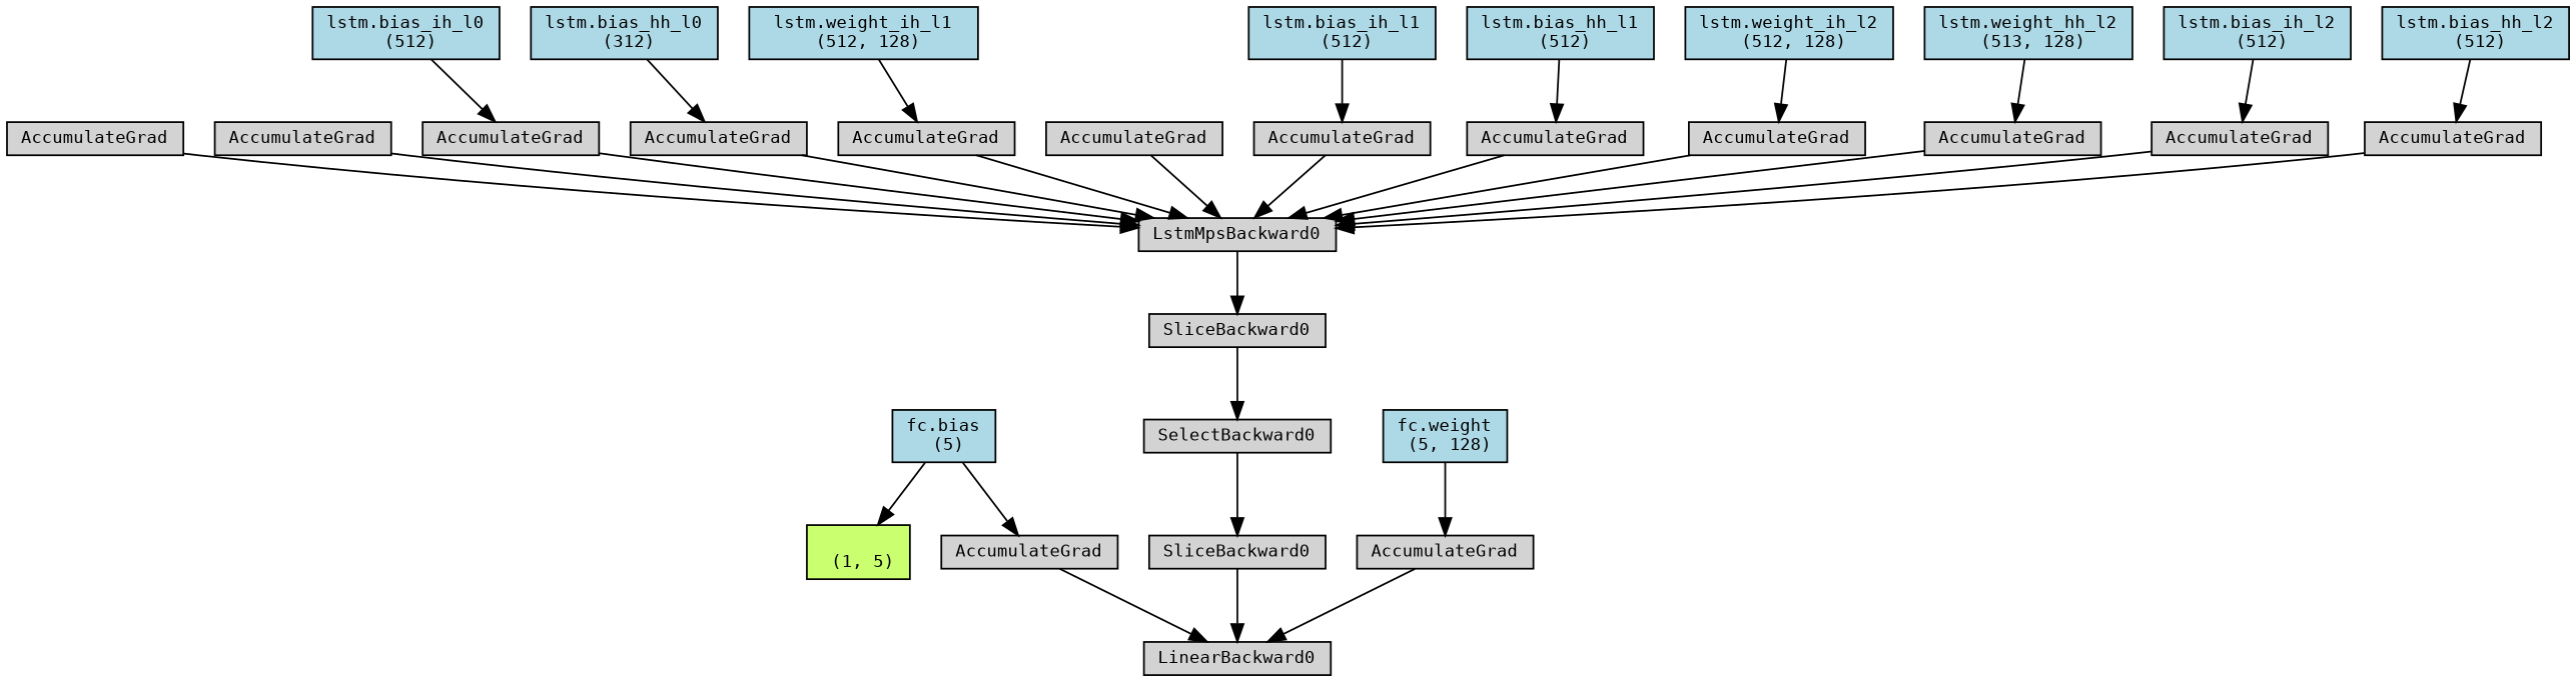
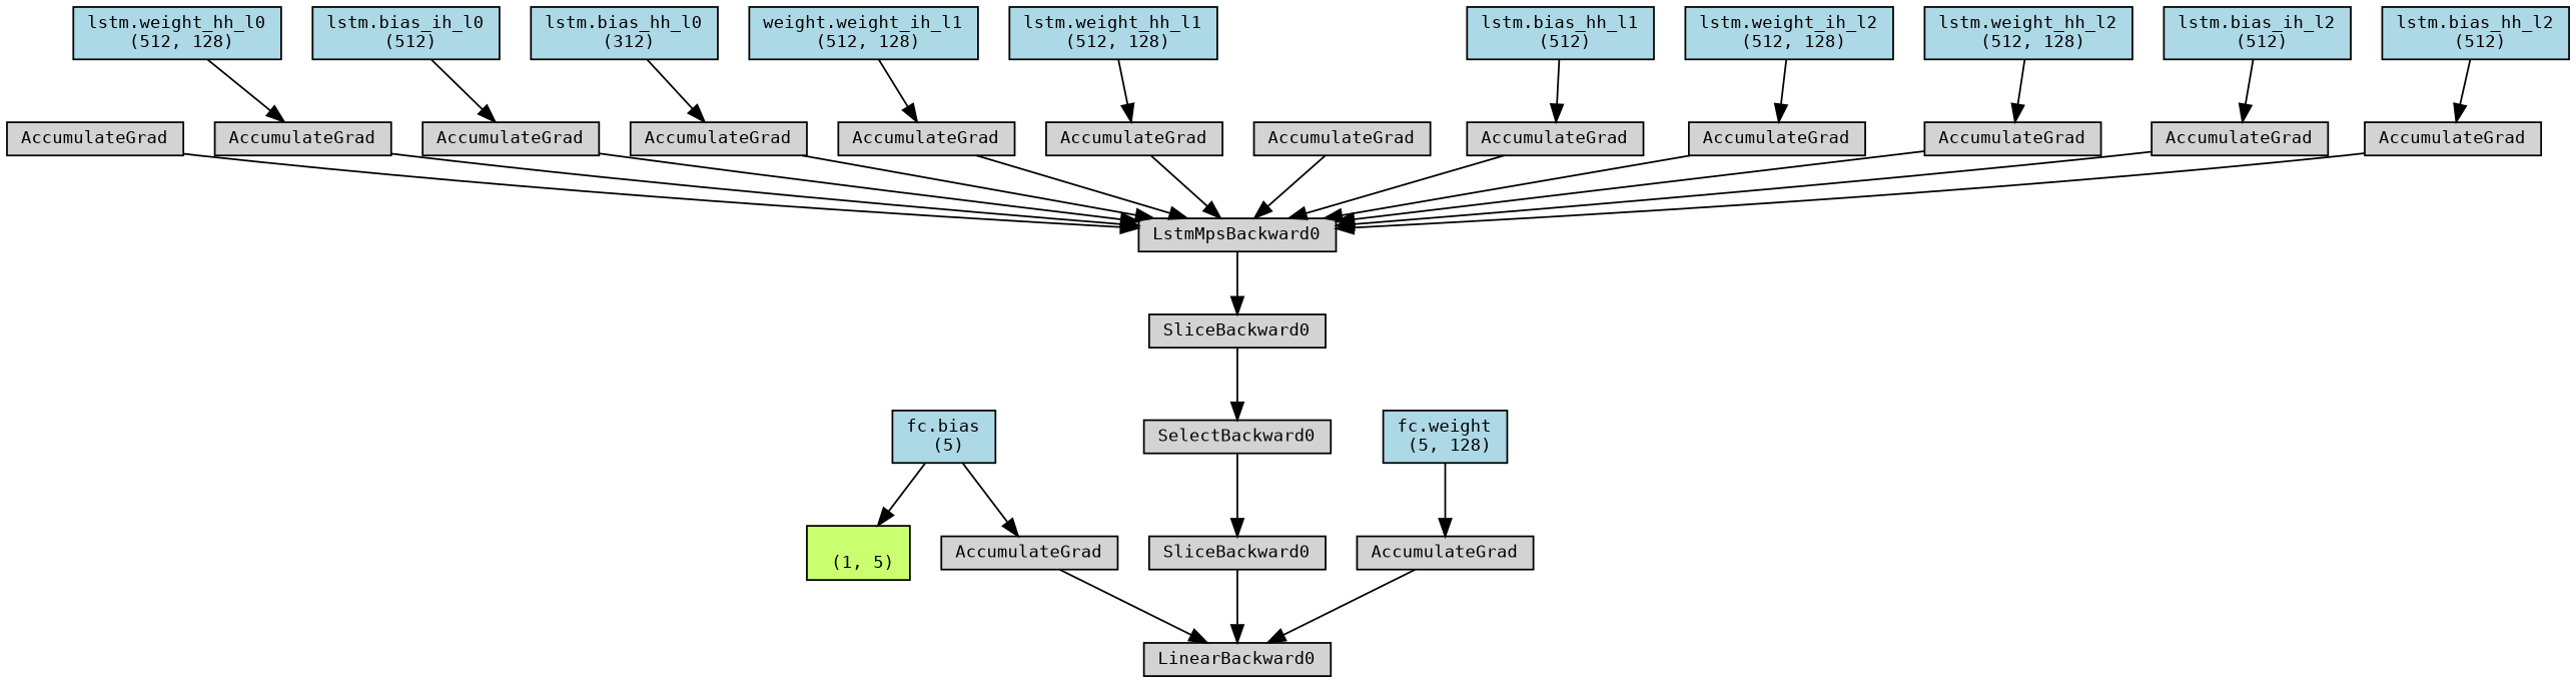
  digraph {
    node [align=left fontname=monospace fontsize=10 ranksep=0.1 shape=box style=filled]
    n1 [fillcolor=darkolivegreen1 height=0.2 label="\n (1, 5)"]
    n2 [height=0.2 label=LinearBackward0]
    n3 [height=0.2 label=SliceBackward0]
    n4 [height=0.2 label=SelectBackward0]
    n5 [height=0.2 label=SliceBackward0]
    n6 [height=0.2 label=LstmMpsBackward0]
    n7 [height=0.2 label=AccumulateGrad]
    n8 [height=0.2 label=AccumulateGrad]
+   n9 [fillcolor=lightblue height=0.2 label="lstm.weight_hh_l0\n (512, 128)"]
    n10 [height=0.2 label=AccumulateGrad]
    n11 [fillcolor=lightblue height=0.2 label="lstm.bias_ih_l0\n (512)"]
    n12 [height=0.2 label=AccumulateGrad]
    n13 [fillcolor=lightblue height=0.2 label="lstm.bias_hh_l0\n (312)"]
    n14 [height=0.2 label=AccumulateGrad]
-   n15 [fillcolor=lightblue height=0.2 label="lstm.weight_ih_l1\n (512, 128)"]
+   n15 [fillcolor=lightblue height=0.2 label="weight.weight_ih_l1\n (512, 128)"]
    n16 [height=0.2 label=AccumulateGrad]
+   n17 [fillcolor=lightblue height=0.2 label="lstm.weight_hh_l1\n (512, 128)"]
    n18 [height=0.2 label=AccumulateGrad]
-   n19 [fillcolor=lightblue height=0.2 label="lstm.bias_ih_l1\n (512)"]
    n20 [height=0.2 label=AccumulateGrad]
    n21 [fillcolor=lightblue height=0.2 label="lstm.bias_hh_l1\n (512)"]
    n22 [height=0.2 label=AccumulateGrad]
    n23 [fillcolor=lightblue height=0.2 label="lstm.weight_ih_l2\n (512, 128)"]
    n24 [height=0.2 label=AccumulateGrad]
-   n25 [fillcolor=lightblue height=0.2 label="lstm.weight_hh_l2\n (513, 128)"]
+   n25 [fillcolor=lightblue height=0.2 label="lstm.weight_hh_l2\n (512, 128)"]
    n26 [height=0.2 label=AccumulateGrad]
    n27 [fillcolor=lightblue height=0.2 label="lstm.bias_ih_l2\n (512)"]
    n28 [height=0.2 label=AccumulateGrad]
    n29 [fillcolor=lightblue height=0.2 label="lstm.bias_hh_l2\n (512)"]
    n30 [height=0.2 label=AccumulateGrad]
    n31 [fillcolor=lightblue height=0.2 label="fc.weight\n (5, 128)"]
    n32 [height=0.2 label=AccumulateGrad]
    n33 [fillcolor=lightblue height=0.2 label="fc.bias\n (5)"]
    n3 -> n2
    n4 -> n3
    n5 -> n4
    n6 -> n5
    n7 -> n6
    n8 -> n6
+   n9 -> n8
    n10 -> n6
    n11 -> n10
    n12 -> n6
    n13 -> n12
    n14 -> n6
    n15 -> n14
    n16 -> n6
+   n17 -> n16
    n18 -> n6
-   n19 -> n18
    n20 -> n6
    n21 -> n20
    n22 -> n6
    n23 -> n22
    n24 -> n6
    n25 -> n24
    n26 -> n6
    n27 -> n26
    n28 -> n6
    n29 -> n28
    n30 -> n2
    n31 -> n30
    n32 -> n2
    n33 -> n1
    n33 -> n32
  }
